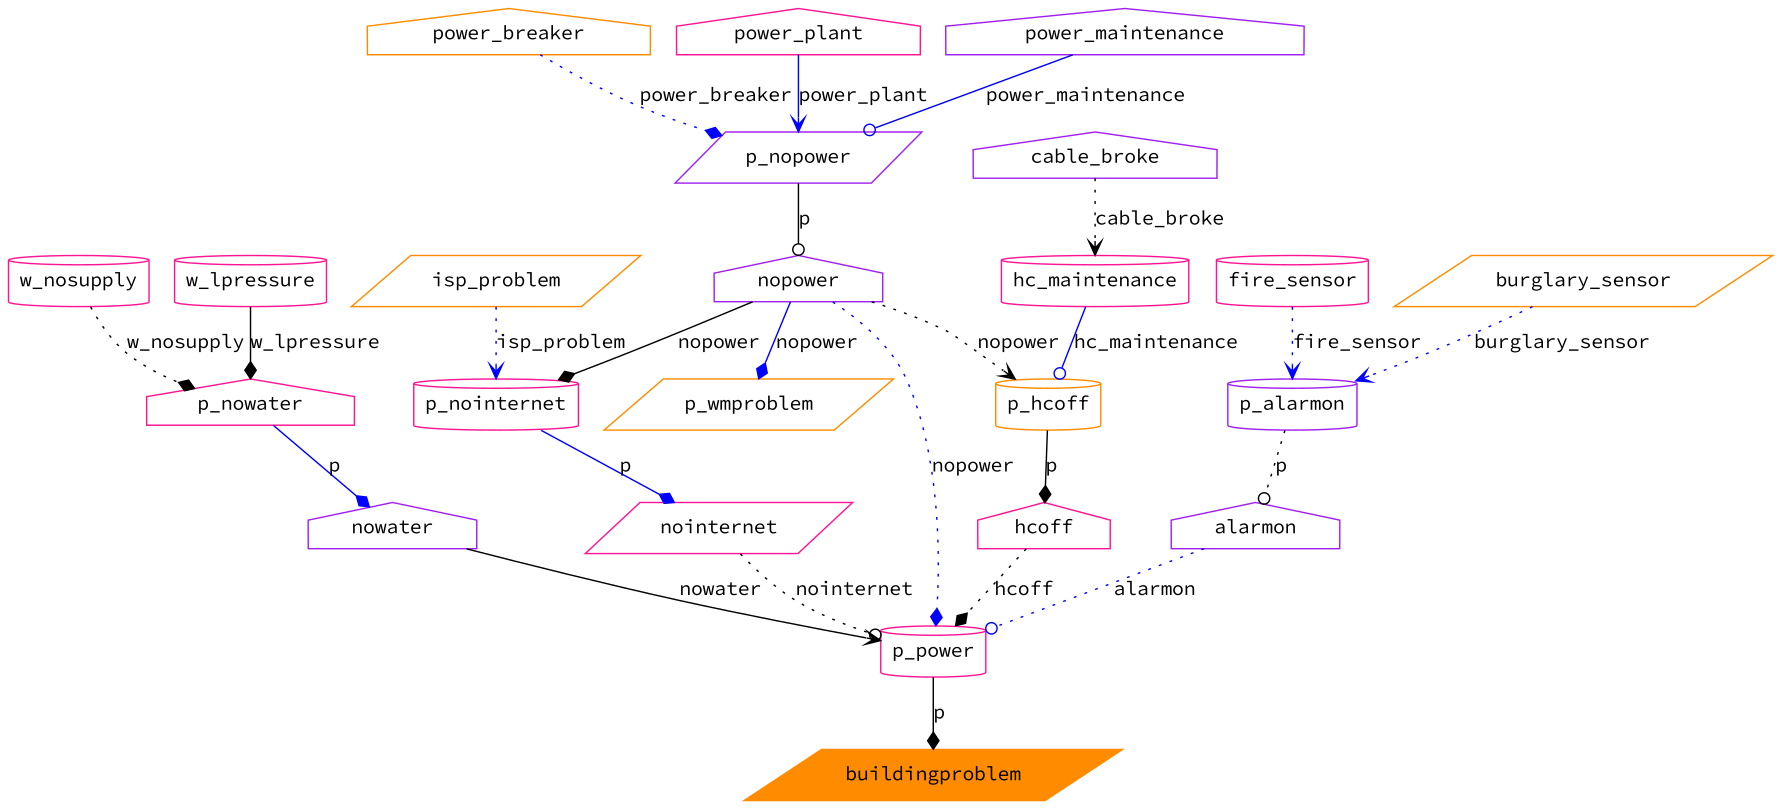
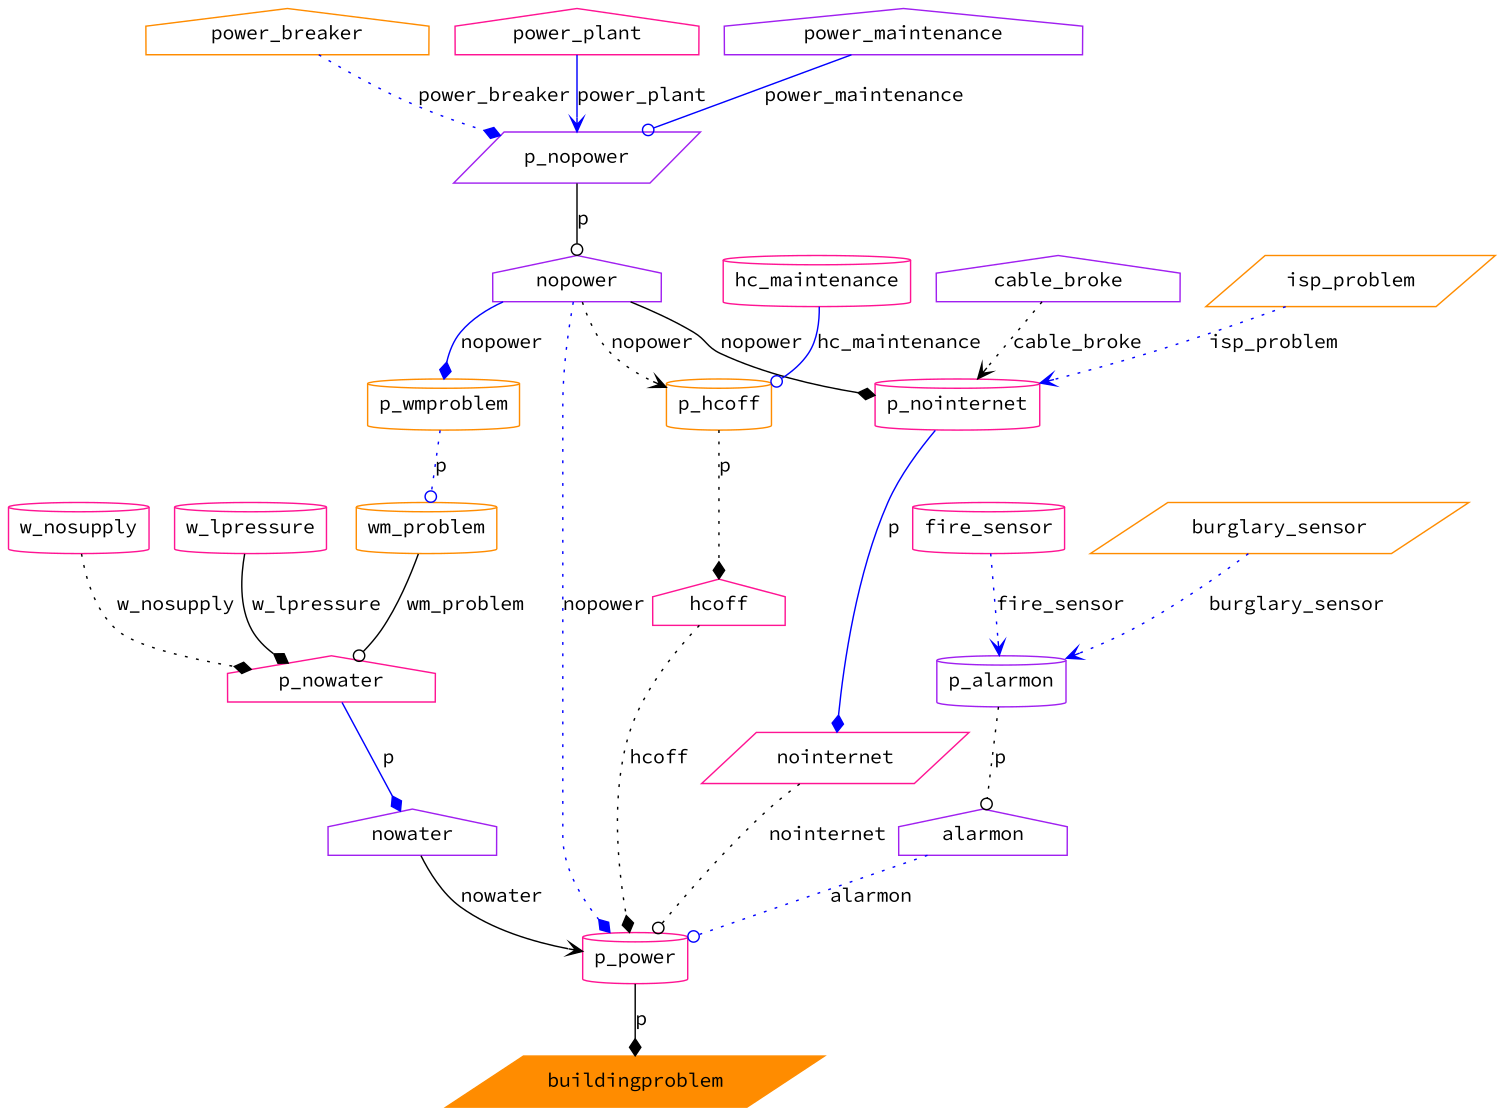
  digraph {
    fontname="Source Code Pro"
    node [color=deeppink fontname="Source Code Pro" shape=cylinder]
    edge [arrowhead=diamond color=blue fontname="Source Code Pro" style=solid]
    p_nowater [shape=house]
    nowater [color=purple shape=house]
    w_nosupply
    n4 [label=p_power]
    w_lpressure
-   p_wmproblem [color=darkorange shape=parallelogram]
+   wm_problem [color=darkorange]
+   p_wmproblem [color=darkorange]
    nopower [color=purple shape=house]
    p_hcoff [color=darkorange]
    p_nointernet
    buildingproblem [color=darkorange shape=parallelogram style=filled]
    hcoff [shape=house]
    nointernet [shape=parallelogram]
    p_nopower [color=purple shape=parallelogram]
    power_breaker [color=darkorange shape=house]
    power_plant [shape=house]
    power_maintenance [color=purple shape=house]
    alarmon [color=purple shape=house]
    p_alarmon [color=purple]
    fire_sensor
    burglary_sensor [color=darkorange shape=parallelogram]
    hc_maintenance
    cable_broke [color=purple shape=house]
    isp_problem [color=darkorange shape=parallelogram]
    p_nowater -> nowater [label=p]
    nowater -> n4 [arrowhead=vee color=black label=nowater]
    w_nosupply -> p_nowater [color=black label=w_nosupply style=dotted]
    n4 -> buildingproblem [color=black label=p]
    w_lpressure -> p_nowater [color=black label=w_lpressure]
+   wm_problem -> p_nowater [arrowhead=odot color=black label=wm_problem]
+   p_wmproblem -> wm_problem [arrowhead=odot label=p style=dotted]
    nopower -> n4 [label=nopower style=dotted]
    nopower -> p_wmproblem [label=nopower]
    nopower -> p_hcoff [arrowhead=vee color=black label=nopower style=dotted]
    nopower -> p_nointernet [color=black label=nopower]
-   p_hcoff -> hcoff [color=black label=p]
+   p_hcoff -> hcoff [color=black label=p style=dotted]
    p_nointernet -> nointernet [label=p]
    hcoff -> n4 [color=black label=hcoff style=dotted]
    nointernet -> n4 [arrowhead=odot color=black label=nointernet style=dotted]
    p_nopower -> nopower [arrowhead=odot color=black label=p]
    power_breaker -> p_nopower [label=power_breaker style=dotted]
    power_plant -> p_nopower [arrowhead=vee label=power_plant]
    power_maintenance -> p_nopower [arrowhead=odot label=power_maintenance]
    alarmon -> n4 [arrowhead=odot label=alarmon style=dotted]
    p_alarmon -> alarmon [arrowhead=odot color=black label=p style=dotted]
    fire_sensor -> p_alarmon [arrowhead=vee label=fire_sensor style=dotted]
    burglary_sensor -> p_alarmon [arrowhead=vee label=burglary_sensor style=dotted]
    hc_maintenance -> p_hcoff [arrowhead=odot label=hc_maintenance]
-   cable_broke -> hc_maintenance [arrowhead=vee color=black label=cable_broke style=dotted]
+   cable_broke -> p_nointernet [arrowhead=vee color=black label=cable_broke style=dotted]
    isp_problem -> p_nointernet [arrowhead=vee label=isp_problem style=dotted]
  }
